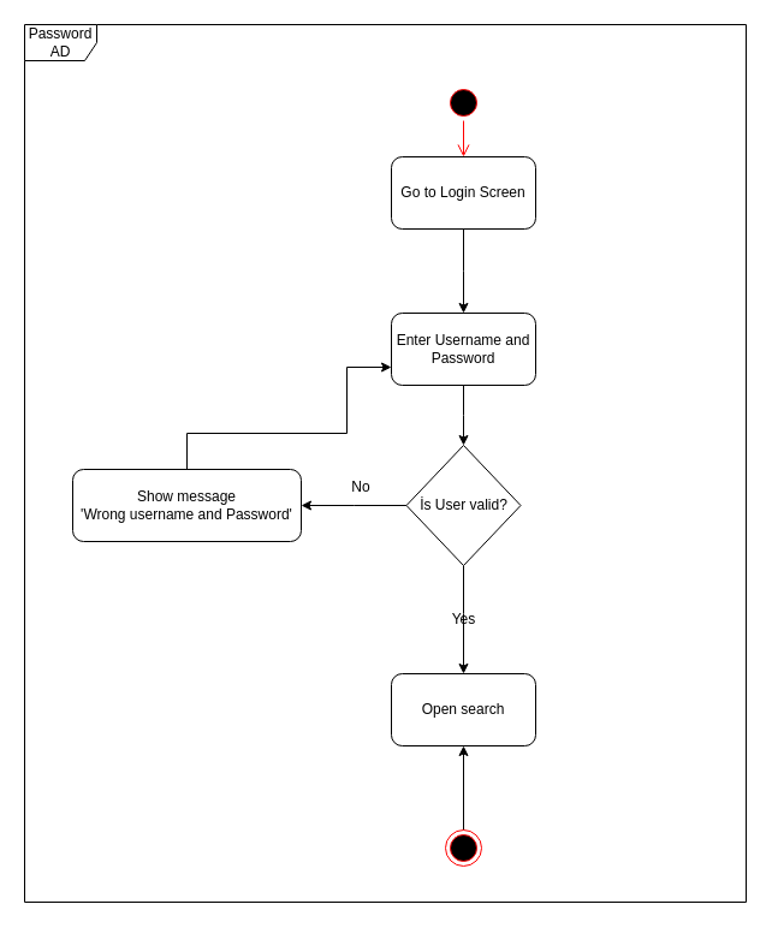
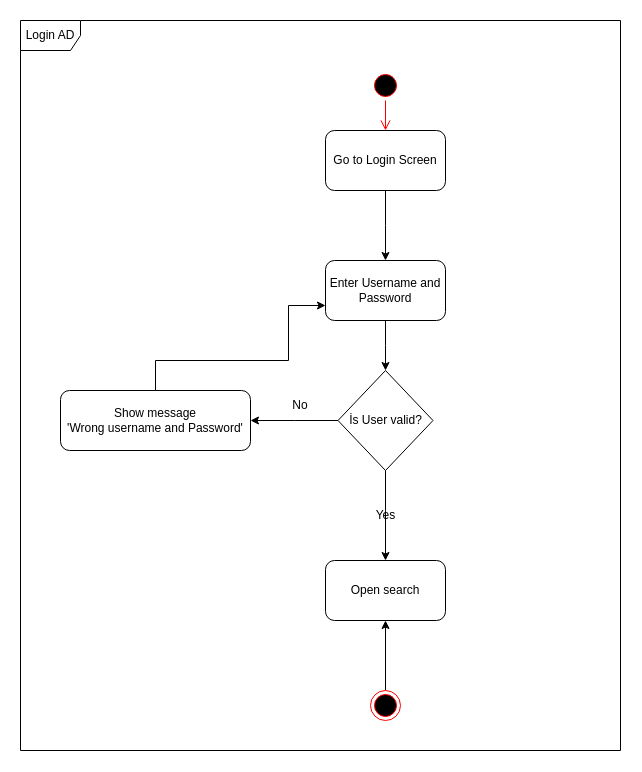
  <mxCell id="0" />
  <mxCell id="1" parent="0" />
  <mxCell id="2" value="" style="ellipse;html=1;shape=startState;fillColor=#000000;strokeColor=#ff0000;" vertex="1" parent="1"><mxGeometry x="370" y="70" width="30" height="30" as="geometry" /></mxCell>
  <mxCell id="3" value="" style="edgeStyle=orthogonalEdgeStyle;html=1;verticalAlign=bottom;endArrow=open;endSize=8;strokeColor=#ff0000;rounded=0;entryX=0.5;entryY=0;entryDx=0;entryDy=0;" edge="1" source="2" parent="1" target="5"><mxGeometry relative="1" as="geometry"><mxPoint x="385" y="110" as="targetPoint" /></mxGeometry></mxCell>
  <mxCell id="4" style="edgeStyle=orthogonalEdgeStyle;rounded=0;orthogonalLoop=1;jettySize=auto;html=1;exitX=0.5;exitY=1;exitDx=0;exitDy=0;" edge="1" parent="1" source="5"><mxGeometry relative="1" as="geometry"><mxPoint x="385" y="260" as="targetPoint" /></mxGeometry></mxCell>
  <mxCell id="5" value="Go to Login Screen" style="rounded=1;whiteSpace=wrap;html=1;" vertex="1" parent="1"><mxGeometry x="325" y="130" width="120" height="60" as="geometry" /></mxCell>
  <mxCell id="6" style="edgeStyle=orthogonalEdgeStyle;rounded=0;orthogonalLoop=1;jettySize=auto;html=1;" edge="1" parent="1" source="7"><mxGeometry relative="1" as="geometry"><mxPoint x="385" y="370" as="targetPoint" /></mxGeometry></mxCell>
  <mxCell id="7" value="Enter Username and Password" style="rounded=1;whiteSpace=wrap;html=1;" vertex="1" parent="1"><mxGeometry x="325" y="260" width="120" height="60" as="geometry" /></mxCell>
  <mxCell id="8" style="edgeStyle=orthogonalEdgeStyle;rounded=0;orthogonalLoop=1;jettySize=auto;html=1;exitX=0.5;exitY=1;exitDx=0;exitDy=0;" edge="1" parent="1" source="10"><mxGeometry relative="1" as="geometry"><mxPoint x="385" y="560" as="targetPoint" /><Array as="points"><mxPoint x="385" y="510" /><mxPoint x="385" y="510" /></Array></mxGeometry></mxCell>
  <mxCell id="9" style="edgeStyle=orthogonalEdgeStyle;rounded=0;orthogonalLoop=1;jettySize=auto;html=1;exitX=0;exitY=0.5;exitDx=0;exitDy=0;" edge="1" parent="1" source="10"><mxGeometry relative="1" as="geometry"><mxPoint x="250" y="420" as="targetPoint" /></mxGeometry></mxCell>
  <mxCell id="10" value="İs User valid?" style="rhombus;whiteSpace=wrap;html=1;" vertex="1" parent="1"><mxGeometry x="337.5" y="370" width="95" height="100" as="geometry" /></mxCell>
  <mxCell id="11" value="Yes" style="text;html=1;align=center;verticalAlign=middle;resizable=0;points=[];autosize=1;strokeColor=none;fillColor=none;" vertex="1" parent="1"><mxGeometry x="365" y="500" width="40" height="30" as="geometry" /></mxCell>
  <mxCell id="12" value="No" style="text;html=1;strokeColor=none;fillColor=none;align=center;verticalAlign=middle;whiteSpace=wrap;rounded=0;" vertex="1" parent="1"><mxGeometry x="270" y="390" width="60" height="30" as="geometry" /></mxCell>
  <mxCell id="13" value="Open search" style="rounded=1;whiteSpace=wrap;html=1;" vertex="1" parent="1"><mxGeometry x="325" y="560" width="120" height="60" as="geometry" /></mxCell>
  <mxCell id="14" style="edgeStyle=orthogonalEdgeStyle;rounded=0;orthogonalLoop=1;jettySize=auto;html=1;entryX=0;entryY=0.75;entryDx=0;entryDy=0;" edge="1" parent="1" source="15" target="7"><mxGeometry relative="1" as="geometry"><mxPoint x="150" y="260" as="targetPoint" /><Array as="points"><mxPoint x="155" y="360" /><mxPoint x="288" y="360" /><mxPoint x="288" y="305" /></Array></mxGeometry></mxCell>
  <mxCell id="15" value="Show message&lt;br&gt;'Wrong username and Password'" style="rounded=1;whiteSpace=wrap;html=1;" vertex="1" parent="1"><mxGeometry x="60" y="390" width="190" height="60" as="geometry" /></mxCell>
- <mxCell id="16" value="Password AD" style="shape=umlFrame;whiteSpace=wrap;html=1;" vertex="1" parent="1"><mxGeometry x="20" y="20" width="600" height="730" as="geometry" /></mxCell>
+ <mxCell id="16" value="Login AD" style="shape=umlFrame;whiteSpace=wrap;html=1;" vertex="1" parent="1"><mxGeometry x="20" y="20" width="600" height="730" as="geometry" /></mxCell>
  <mxCell id="17" style="edgeStyle=orthogonalEdgeStyle;rounded=0;orthogonalLoop=1;jettySize=auto;html=1;entryX=0.5;entryY=1;entryDx=0;entryDy=0;" edge="1" parent="1" source="18" target="13"><mxGeometry relative="1" as="geometry" /></mxCell>
  <mxCell id="18" value="" style="ellipse;html=1;shape=endState;fillColor=#000000;strokeColor=#ff0000;" vertex="1" parent="1"><mxGeometry x="370" y="690" width="30" height="30" as="geometry" /></mxCell>
